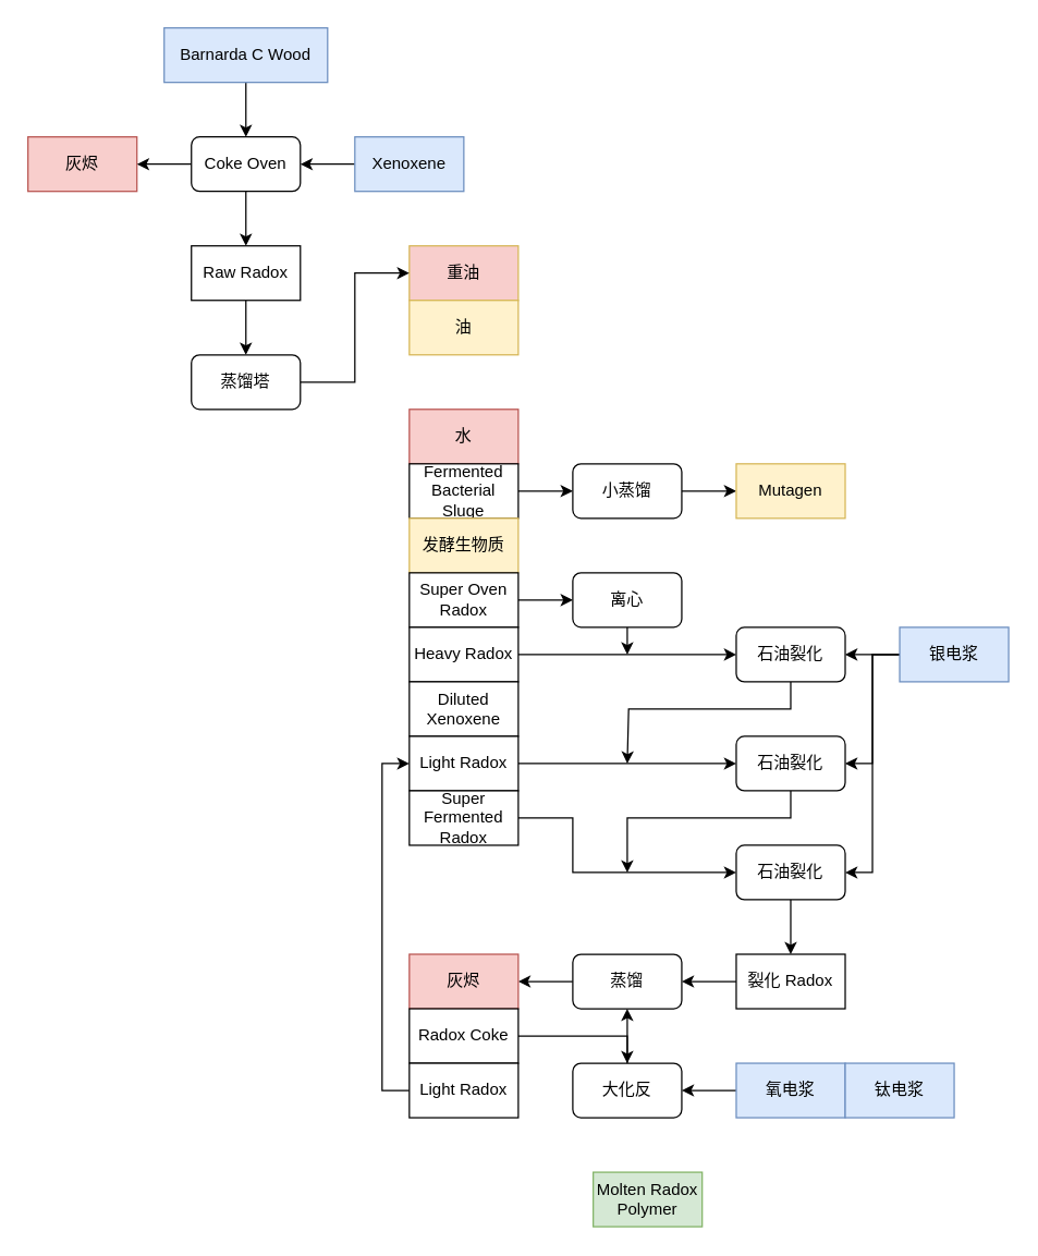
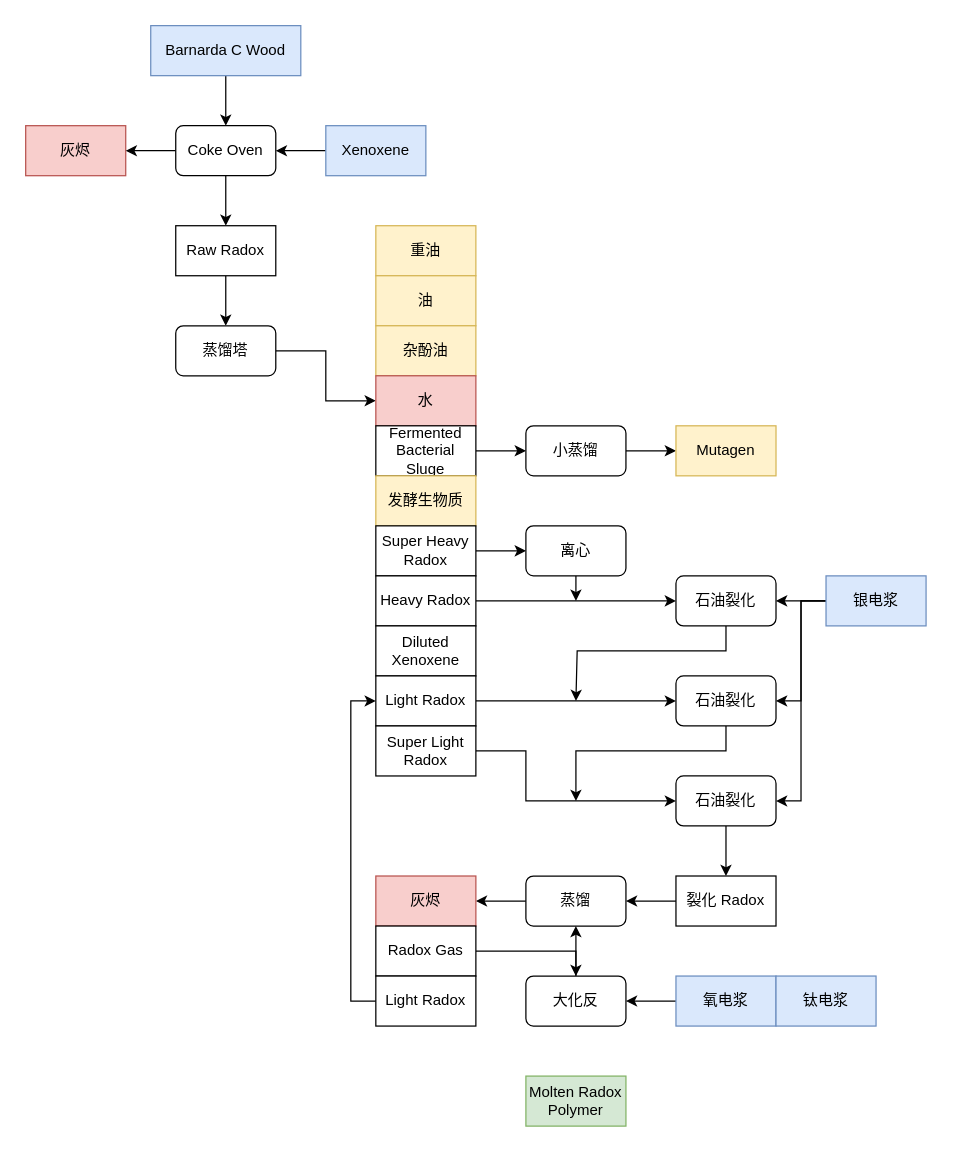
  <mxCell id="0" />
  <mxCell id="1" parent="0" />
  <mxCell id="2" value="灰烬" style="rounded=0;whiteSpace=wrap;html=1;fillColor=#f8cecc;strokeColor=#b85450;" parent="1" vertex="1"><mxGeometry x="20" y="100" width="80" height="40" as="geometry" /></mxCell>
- <mxCell id="3" value="重油" style="rounded=0;whiteSpace=wrap;html=1;fillColor=#f8cecc;strokeColor=#d6b656;" parent="1" vertex="1"><mxGeometry x="300" y="180" width="80" height="40" as="geometry" /></mxCell>
+ <mxCell id="3" value="重油" style="rounded=0;whiteSpace=wrap;html=1;fillColor=#fff2cc;strokeColor=#d6b656;" parent="1" vertex="1"><mxGeometry x="300" y="180" width="80" height="40" as="geometry" /></mxCell>
  <mxCell id="4" value="油" style="rounded=0;whiteSpace=wrap;html=1;fillColor=#fff2cc;strokeColor=#d6b656;" parent="1" vertex="1"><mxGeometry x="300" y="220" width="80" height="40" as="geometry" /></mxCell>
  <mxCell id="5" style="edgeStyle=orthogonalEdgeStyle;rounded=0;orthogonalLoop=1;jettySize=auto;html=1;exitX=0.5;exitY=1;exitDx=0;exitDy=0;entryX=0.5;entryY=0;entryDx=0;entryDy=0;" parent="1" source="6" target="9" edge="1"><mxGeometry relative="1" as="geometry" /></mxCell>
  <mxCell id="6" value="Barnarda C Wood" style="rounded=0;whiteSpace=wrap;html=1;fillColor=#dae8fc;strokeColor=#6c8ebf;" parent="1" vertex="1"><mxGeometry x="120" y="20" width="120" height="40" as="geometry" /></mxCell>
  <mxCell id="7" style="edgeStyle=orthogonalEdgeStyle;rounded=0;orthogonalLoop=1;jettySize=auto;html=1;exitX=0;exitY=0.5;exitDx=0;exitDy=0;entryX=1;entryY=0.5;entryDx=0;entryDy=0;" parent="1" source="9" target="2" edge="1"><mxGeometry relative="1" as="geometry" /></mxCell>
  <mxCell id="8" value="" style="edgeStyle=orthogonalEdgeStyle;rounded=0;orthogonalLoop=1;jettySize=auto;html=1;" parent="1" source="9" target="13" edge="1"><mxGeometry relative="1" as="geometry" /></mxCell>
  <mxCell id="9" value="Coke Oven" style="rounded=1;whiteSpace=wrap;html=1;" parent="1" vertex="1"><mxGeometry x="140" y="100" width="80" height="40" as="geometry" /></mxCell>
  <mxCell id="10" value="" style="edgeStyle=orthogonalEdgeStyle;rounded=0;orthogonalLoop=1;jettySize=auto;html=1;" parent="1" source="11" target="9" edge="1"><mxGeometry relative="1" as="geometry" /></mxCell>
  <mxCell id="11" value="Xenoxene" style="rounded=0;whiteSpace=wrap;html=1;fillColor=#dae8fc;strokeColor=#6c8ebf;" parent="1" vertex="1"><mxGeometry x="260" y="100" width="80" height="40" as="geometry" /></mxCell>
  <mxCell id="12" value="" style="edgeStyle=orthogonalEdgeStyle;rounded=0;orthogonalLoop=1;jettySize=auto;html=1;" parent="1" source="13" target="15" edge="1"><mxGeometry relative="1" as="geometry" /></mxCell>
  <mxCell id="13" value="Raw Radox" style="rounded=0;whiteSpace=wrap;html=1;" parent="1" vertex="1"><mxGeometry x="140" y="180" width="80" height="40" as="geometry" /></mxCell>
- <mxCell id="14" style="edgeStyle=orthogonalEdgeStyle;rounded=0;orthogonalLoop=1;jettySize=auto;html=1;exitX=1;exitY=0.5;exitDx=0;exitDy=0;entryX=0;entryY=0.5;entryDx=0;entryDy=0;" parent="1" source="15" target="3" edge="1"><mxGeometry relative="1" as="geometry" /></mxCell>
+ <mxCell id="14" style="edgeStyle=orthogonalEdgeStyle;rounded=0;orthogonalLoop=1;jettySize=auto;html=1;exitX=1;exitY=0.5;exitDx=0;exitDy=0;" parent="1" source="15" target="17" edge="1"><mxGeometry relative="1" as="geometry" /></mxCell>
  <mxCell id="15" value="蒸馏塔" style="rounded=1;whiteSpace=wrap;html=1;" parent="1" vertex="1"><mxGeometry x="140" y="260" width="80" height="40" as="geometry" /></mxCell>
+ <mxCell id="16" value="杂酚油" style="rounded=0;whiteSpace=wrap;html=1;fillColor=#fff2cc;strokeColor=#d6b656;" parent="1" vertex="1"><mxGeometry x="300" y="260" width="80" height="40" as="geometry" /></mxCell>
  <mxCell id="17" value="水" style="rounded=0;whiteSpace=wrap;html=1;fillColor=#f8cecc;strokeColor=#b85450;" parent="1" vertex="1"><mxGeometry x="300" y="300" width="80" height="40" as="geometry" /></mxCell>
  <mxCell id="18" value="" style="edgeStyle=orthogonalEdgeStyle;rounded=0;orthogonalLoop=1;jettySize=auto;html=1;" parent="1" source="19" target="31" edge="1"><mxGeometry relative="1" as="geometry" /></mxCell>
  <mxCell id="19" value="Fermented Bacterial Sluge" style="rounded=0;whiteSpace=wrap;html=1;" parent="1" vertex="1"><mxGeometry x="300" y="340" width="80" height="40" as="geometry" /></mxCell>
  <mxCell id="20" value="发酵生物质" style="rounded=0;whiteSpace=wrap;html=1;fillColor=#fff2cc;strokeColor=#d6b656;" parent="1" vertex="1"><mxGeometry x="300" y="380" width="80" height="40" as="geometry" /></mxCell>
  <mxCell id="21" value="" style="edgeStyle=orthogonalEdgeStyle;rounded=0;orthogonalLoop=1;jettySize=auto;html=1;" parent="1" source="22" target="34" edge="1"><mxGeometry relative="1" as="geometry" /></mxCell>
- <mxCell id="22" value="Super Oven Radox" style="rounded=0;whiteSpace=wrap;html=1;" parent="1" vertex="1"><mxGeometry x="300" y="420" width="80" height="40" as="geometry" /></mxCell>
+ <mxCell id="22" value="Super Heavy Radox" style="rounded=0;whiteSpace=wrap;html=1;" parent="1" vertex="1"><mxGeometry x="300" y="420" width="80" height="40" as="geometry" /></mxCell>
  <mxCell id="23" style="edgeStyle=orthogonalEdgeStyle;rounded=0;orthogonalLoop=1;jettySize=auto;html=1;exitX=1;exitY=0.5;exitDx=0;exitDy=0;entryX=0;entryY=0.5;entryDx=0;entryDy=0;" parent="1" source="24" target="36" edge="1"><mxGeometry relative="1" as="geometry" /></mxCell>
  <mxCell id="24" value="Heavy Radox" style="rounded=0;whiteSpace=wrap;html=1;" parent="1" vertex="1"><mxGeometry x="300" y="460" width="80" height="40" as="geometry" /></mxCell>
  <mxCell id="25" value="Diluted Xenoxene" style="rounded=0;whiteSpace=wrap;html=1;" parent="1" vertex="1"><mxGeometry x="300" y="500" width="80" height="40" as="geometry" /></mxCell>
  <mxCell id="26" style="edgeStyle=orthogonalEdgeStyle;rounded=0;orthogonalLoop=1;jettySize=auto;html=1;exitX=1;exitY=0.5;exitDx=0;exitDy=0;entryX=0;entryY=0.5;entryDx=0;entryDy=0;" parent="1" source="27" target="42" edge="1"><mxGeometry relative="1" as="geometry" /></mxCell>
  <mxCell id="27" value="Light Radox" style="rounded=0;whiteSpace=wrap;html=1;" parent="1" vertex="1"><mxGeometry x="300" y="540" width="80" height="40" as="geometry" /></mxCell>
  <mxCell id="28" style="edgeStyle=orthogonalEdgeStyle;rounded=0;orthogonalLoop=1;jettySize=auto;html=1;exitX=1;exitY=0.5;exitDx=0;exitDy=0;entryX=0;entryY=0.5;entryDx=0;entryDy=0;" parent="1" source="29" target="44" edge="1"><mxGeometry relative="1" as="geometry"><Array as="points"><mxPoint x="420" y="600" /><mxPoint x="420" y="640" /></Array></mxGeometry></mxCell>
- <mxCell id="29" value="Super Fermented Radox" style="rounded=0;whiteSpace=wrap;html=1;" parent="1" vertex="1"><mxGeometry x="300" y="580" width="80" height="40" as="geometry" /></mxCell>
+ <mxCell id="29" value="Super Light Radox" style="rounded=0;whiteSpace=wrap;html=1;" parent="1" vertex="1"><mxGeometry x="300" y="580" width="80" height="40" as="geometry" /></mxCell>
  <mxCell id="30" value="" style="edgeStyle=orthogonalEdgeStyle;rounded=0;orthogonalLoop=1;jettySize=auto;html=1;" parent="1" source="31" target="32" edge="1"><mxGeometry relative="1" as="geometry" /></mxCell>
  <mxCell id="31" value="小蒸馏" style="rounded=1;whiteSpace=wrap;html=1;" parent="1" vertex="1"><mxGeometry x="420" y="340" width="80" height="40" as="geometry" /></mxCell>
  <mxCell id="32" value="Mutagen" style="rounded=0;whiteSpace=wrap;html=1;fillColor=#fff2cc;strokeColor=#d6b656;" parent="1" vertex="1"><mxGeometry x="540" y="340" width="80" height="40" as="geometry" /></mxCell>
  <mxCell id="33" style="edgeStyle=orthogonalEdgeStyle;rounded=0;orthogonalLoop=1;jettySize=auto;html=1;exitX=0.5;exitY=1;exitDx=0;exitDy=0;" parent="1" source="34" edge="1"><mxGeometry relative="1" as="geometry"><mxPoint x="460" y="480" as="targetPoint" /></mxGeometry></mxCell>
  <mxCell id="34" value="离心" style="rounded=1;whiteSpace=wrap;html=1;" parent="1" vertex="1"><mxGeometry x="420" y="420" width="80" height="40" as="geometry" /></mxCell>
  <mxCell id="35" style="edgeStyle=orthogonalEdgeStyle;rounded=0;orthogonalLoop=1;jettySize=auto;html=1;exitX=0.5;exitY=1;exitDx=0;exitDy=0;" parent="1" source="36" edge="1"><mxGeometry relative="1" as="geometry"><mxPoint x="460" y="560" as="targetPoint" /><Array as="points"><mxPoint x="580" y="520" /><mxPoint x="461" y="520" /></Array></mxGeometry></mxCell>
  <mxCell id="36" value="石油裂化" style="rounded=1;whiteSpace=wrap;html=1;" parent="1" vertex="1"><mxGeometry x="540" y="460" width="80" height="40" as="geometry" /></mxCell>
  <mxCell id="37" value="" style="edgeStyle=orthogonalEdgeStyle;rounded=0;orthogonalLoop=1;jettySize=auto;html=1;" parent="1" source="40" target="36" edge="1"><mxGeometry relative="1" as="geometry" /></mxCell>
  <mxCell id="38" style="edgeStyle=orthogonalEdgeStyle;rounded=0;orthogonalLoop=1;jettySize=auto;html=1;exitX=0;exitY=0.5;exitDx=0;exitDy=0;entryX=1;entryY=0.5;entryDx=0;entryDy=0;" parent="1" source="40" target="42" edge="1"><mxGeometry relative="1" as="geometry" /></mxCell>
  <mxCell id="39" style="edgeStyle=orthogonalEdgeStyle;rounded=0;orthogonalLoop=1;jettySize=auto;html=1;exitX=0;exitY=0.5;exitDx=0;exitDy=0;entryX=1;entryY=0.5;entryDx=0;entryDy=0;" parent="1" source="40" target="44" edge="1"><mxGeometry relative="1" as="geometry" /></mxCell>
  <mxCell id="40" value="银电浆" style="rounded=0;whiteSpace=wrap;html=1;fillColor=#dae8fc;strokeColor=#6c8ebf;" parent="1" vertex="1"><mxGeometry x="660" y="460" width="80" height="40" as="geometry" /></mxCell>
  <mxCell id="41" style="edgeStyle=orthogonalEdgeStyle;rounded=0;orthogonalLoop=1;jettySize=auto;html=1;exitX=0.5;exitY=1;exitDx=0;exitDy=0;" parent="1" source="42" edge="1"><mxGeometry relative="1" as="geometry"><mxPoint x="460" y="640" as="targetPoint" /><Array as="points"><mxPoint x="580" y="600" /><mxPoint x="460" y="600" /></Array></mxGeometry></mxCell>
  <mxCell id="42" value="石油裂化" style="rounded=1;whiteSpace=wrap;html=1;" parent="1" vertex="1"><mxGeometry x="540" y="540" width="80" height="40" as="geometry" /></mxCell>
  <mxCell id="43" style="edgeStyle=orthogonalEdgeStyle;rounded=0;orthogonalLoop=1;jettySize=auto;html=1;exitX=0.5;exitY=1;exitDx=0;exitDy=0;entryX=0.5;entryY=0;entryDx=0;entryDy=0;" parent="1" source="44" target="46" edge="1"><mxGeometry relative="1" as="geometry" /></mxCell>
  <mxCell id="44" value="石油裂化" style="rounded=1;whiteSpace=wrap;html=1;" parent="1" vertex="1"><mxGeometry x="540" y="620" width="80" height="40" as="geometry" /></mxCell>
  <mxCell id="45" value="" style="edgeStyle=orthogonalEdgeStyle;rounded=0;orthogonalLoop=1;jettySize=auto;html=1;" parent="1" source="46" target="48" edge="1"><mxGeometry relative="1" as="geometry" /></mxCell>
  <mxCell id="46" value="裂化 Radox" style="rounded=0;whiteSpace=wrap;html=1;" parent="1" vertex="1"><mxGeometry x="540" y="700" width="80" height="40" as="geometry" /></mxCell>
  <mxCell id="47" style="edgeStyle=orthogonalEdgeStyle;rounded=0;orthogonalLoop=1;jettySize=auto;html=1;exitX=0;exitY=0.5;exitDx=0;exitDy=0;entryX=1;entryY=0.5;entryDx=0;entryDy=0;" parent="1" source="48" target="49" edge="1"><mxGeometry relative="1" as="geometry" /></mxCell>
  <mxCell id="48" value="蒸馏" style="rounded=1;whiteSpace=wrap;html=1;" parent="1" vertex="1"><mxGeometry x="420" y="700" width="80" height="40" as="geometry" /></mxCell>
  <mxCell id="49" value="灰烬" style="rounded=0;whiteSpace=wrap;html=1;fillColor=#f8cecc;strokeColor=#b85450;" parent="1" vertex="1"><mxGeometry x="300" y="700" width="80" height="40" as="geometry" /></mxCell>
  <mxCell id="50" style="edgeStyle=orthogonalEdgeStyle;rounded=0;orthogonalLoop=1;jettySize=auto;html=1;exitX=1;exitY=0.5;exitDx=0;exitDy=0;entryX=0.5;entryY=0;entryDx=0;entryDy=0;" parent="1" source="51" target="55" edge="1"><mxGeometry relative="1" as="geometry" /></mxCell>
- <mxCell id="51" value="Radox Coke" style="rounded=0;whiteSpace=wrap;html=1;" parent="1" vertex="1"><mxGeometry x="300" y="740" width="80" height="40" as="geometry" /></mxCell>
+ <mxCell id="51" value="Radox Gas" style="rounded=0;whiteSpace=wrap;html=1;" parent="1" vertex="1"><mxGeometry x="300" y="740" width="80" height="40" as="geometry" /></mxCell>
  <mxCell id="52" style="edgeStyle=orthogonalEdgeStyle;rounded=0;orthogonalLoop=1;jettySize=auto;html=1;exitX=0;exitY=0.5;exitDx=0;exitDy=0;entryX=0;entryY=0.5;entryDx=0;entryDy=0;" parent="1" source="53" target="27" edge="1"><mxGeometry relative="1" as="geometry"><Array as="points"><mxPoint x="280" y="800" /><mxPoint x="280" y="560" /></Array></mxGeometry></mxCell>
  <mxCell id="53" value="Light Radox" style="rounded=0;whiteSpace=wrap;html=1;" parent="1" vertex="1"><mxGeometry x="300" y="780" width="80" height="40" as="geometry" /></mxCell>
  <mxCell id="54" value="" style="edgeStyle=orthogonalEdgeStyle;rounded=0;orthogonalLoop=1;jettySize=auto;html=1;" parent="1" source="55" target="48" edge="1"><mxGeometry relative="1" as="geometry" /></mxCell>
  <mxCell id="55" value="大化反" style="rounded=1;whiteSpace=wrap;html=1;" parent="1" vertex="1"><mxGeometry x="420" y="780" width="80" height="40" as="geometry" /></mxCell>
  <mxCell id="56" value="" style="edgeStyle=orthogonalEdgeStyle;rounded=0;orthogonalLoop=1;jettySize=auto;html=1;" parent="1" source="57" target="55" edge="1"><mxGeometry relative="1" as="geometry" /></mxCell>
  <mxCell id="57" value="氧电浆" style="rounded=0;whiteSpace=wrap;html=1;fillColor=#dae8fc;strokeColor=#6c8ebf;" parent="1" vertex="1"><mxGeometry x="540" y="780" width="80" height="40" as="geometry" /></mxCell>
  <mxCell id="58" value="钛电浆" style="rounded=0;whiteSpace=wrap;html=1;fillColor=#dae8fc;strokeColor=#6c8ebf;" parent="1" vertex="1"><mxGeometry x="620" y="780" width="80" height="40" as="geometry" /></mxCell>
- <mxCell id="59" value="Molten Radox Polymer" style="rounded=0;whiteSpace=wrap;html=1;fillColor=#d5e8d4;strokeColor=#82b366;" parent="1" vertex="1"><mxGeometry x="435" y="860" width="80" height="40" as="geometry" /></mxCell>
+ <mxCell id="59" value="Molten Radox Polymer" style="rounded=0;whiteSpace=wrap;html=1;fillColor=#d5e8d4;strokeColor=#82b366;" parent="1" vertex="1"><mxGeometry x="420" y="860" width="80" height="40" as="geometry" /></mxCell>
